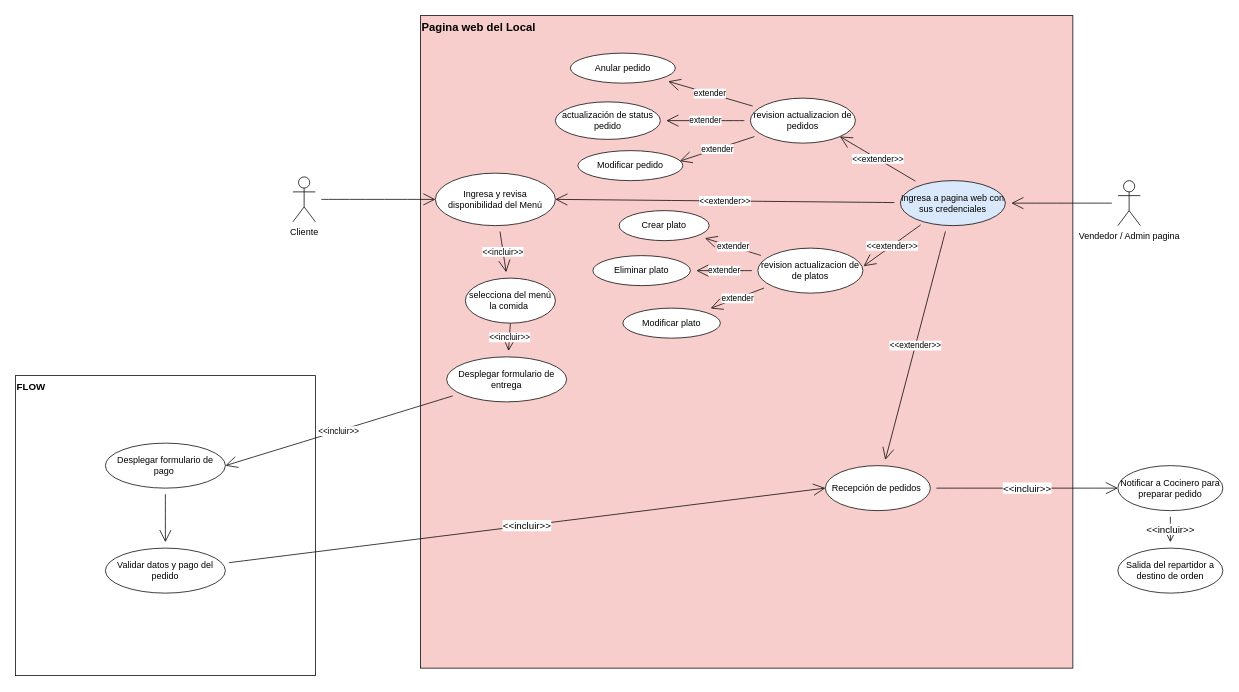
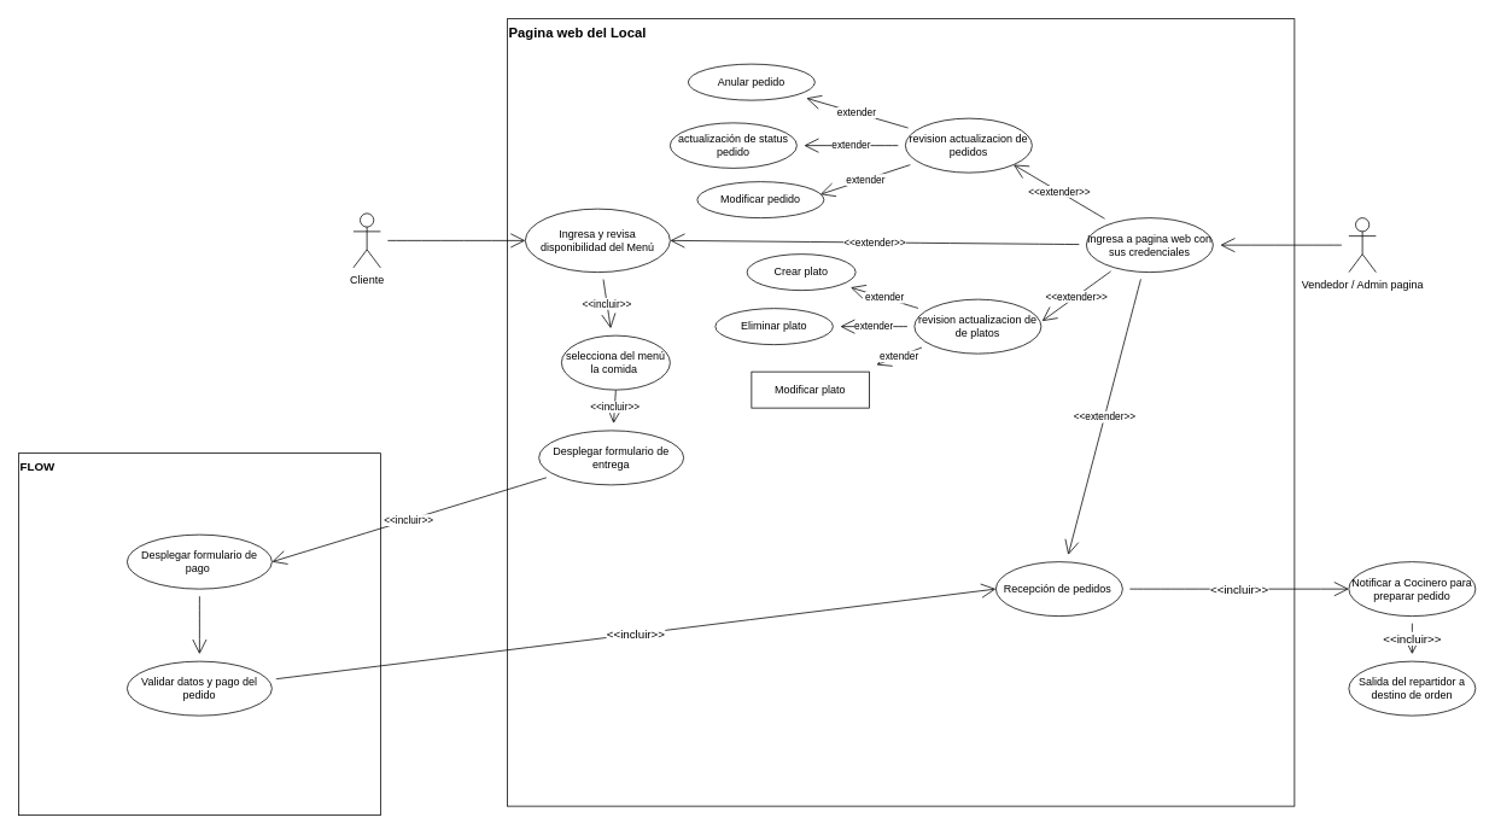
  <mxCell id="0" />
  <mxCell id="1" parent="0" />
- <mxCell id="2" value="Pagina web del Local" style="whiteSpace=wrap;html=1;aspect=fixed;hachureGap=4;pointerEvents=0;align=left;verticalAlign=top;labelBackgroundColor=none;fontStyle=1;fontSize=15;fillColor=#f8cecc;" vertex="1" parent="1"><mxGeometry x="560" y="20" width="870" height="870" as="geometry" /></mxCell>
+ <mxCell id="2" value="Pagina web del Local" style="whiteSpace=wrap;html=1;aspect=fixed;hachureGap=4;pointerEvents=0;align=left;verticalAlign=top;labelBackgroundColor=none;fontStyle=1;fontSize=15;" vertex="1" parent="1"><mxGeometry x="560" y="20" width="870" height="870" as="geometry" /></mxCell>
  <mxCell id="3" value="" style="edgeStyle=none;curved=1;rounded=0;orthogonalLoop=1;jettySize=auto;html=1;endArrow=open;startSize=14;endSize=14;sourcePerimeterSpacing=8;targetPerimeterSpacing=8;entryX=0;entryY=0.5;entryDx=0;entryDy=0;" edge="1" parent="1" source="4" target="7"><mxGeometry relative="1" as="geometry"><mxPoint x="500" y="300" as="targetPoint" /></mxGeometry></mxCell>
  <mxCell id="4" value="Cliente" style="shape=umlActor;verticalLabelPosition=bottom;verticalAlign=top;html=1;outlineConnect=0;hachureGap=4;pointerEvents=0;" vertex="1" parent="1"><mxGeometry x="390" y="235" width="30" height="60" as="geometry" /></mxCell>
  <mxCell id="5" value="&amp;lt;&amp;lt;incluir&amp;gt;&amp;gt;" style="edgeStyle=none;curved=1;rounded=0;orthogonalLoop=1;jettySize=auto;html=1;endArrow=open;startSize=14;endSize=14;sourcePerimeterSpacing=8;targetPerimeterSpacing=8;exitX=0.5;exitY=1;exitDx=0;exitDy=0;" edge="1" parent="1" source="9" target="8"><mxGeometry relative="1" as="geometry"><mxPoint x="910" y="350" as="sourcePoint" /></mxGeometry></mxCell>
  <mxCell id="6" value="&amp;lt;&amp;lt;incluir&amp;gt;&amp;gt;" style="edgeStyle=none;curved=1;rounded=0;orthogonalLoop=1;jettySize=auto;html=1;endArrow=open;startSize=14;endSize=14;sourcePerimeterSpacing=8;targetPerimeterSpacing=8;" edge="1" parent="1" source="7" target="9"><mxGeometry relative="1" as="geometry" /></mxCell>
  <mxCell id="7" value="Ingresa y revisa disponibilidad del Menú" style="ellipse;whiteSpace=wrap;html=1;hachureGap=4;pointerEvents=0;align=center;verticalAlign=middle;" vertex="1" parent="1"><mxGeometry x="580" y="230" width="160" height="70" as="geometry" /></mxCell>
  <mxCell id="8" value="Desplegar formulario de entrega" style="ellipse;whiteSpace=wrap;html=1;hachureGap=4;" vertex="1" parent="1"><mxGeometry x="595" y="475" width="160" height="60" as="geometry" /></mxCell>
  <mxCell id="9" value="selecciona del menú la comida&amp;nbsp;" style="ellipse;whiteSpace=wrap;html=1;hachureGap=4;" vertex="1" parent="1"><mxGeometry x="620" y="370" width="120" height="60" as="geometry" /></mxCell>
  <mxCell id="10" value="" style="edgeStyle=none;curved=1;rounded=0;orthogonalLoop=1;jettySize=auto;html=1;endArrow=open;startSize=14;endSize=14;sourcePerimeterSpacing=8;targetPerimeterSpacing=8;" edge="1" parent="1" source="12" target="16"><mxGeometry relative="1" as="geometry" /></mxCell>
  <mxCell id="11" value="&amp;lt;&amp;lt;extender&amp;gt;&amp;gt;" style="edgeStyle=none;curved=1;rounded=0;orthogonalLoop=1;jettySize=auto;html=1;endArrow=open;startSize=14;endSize=14;sourcePerimeterSpacing=8;targetPerimeterSpacing=8;entryX=1.007;entryY=0.4;entryDx=0;entryDy=0;entryPerimeter=0;exitX=0.193;exitY=0.983;exitDx=0;exitDy=0;exitPerimeter=0;" edge="1" parent="1" source="16" target="20"><mxGeometry relative="1" as="geometry"><mxPoint x="1309.353" y="383.571" as="targetPoint" /></mxGeometry></mxCell>
  <mxCell id="12" value="Vendedor / Admin pagina" style="shape=umlActor;verticalLabelPosition=bottom;verticalAlign=top;html=1;outlineConnect=0;hachureGap=4;pointerEvents=0;" vertex="1" parent="1"><mxGeometry x="1490" y="240" width="30" height="60" as="geometry" /></mxCell>
  <mxCell id="13" value="&amp;lt;&amp;lt;extender&amp;gt;&amp;gt;" style="edgeStyle=none;curved=1;rounded=0;orthogonalLoop=1;jettySize=auto;html=1;endArrow=open;startSize=14;endSize=14;sourcePerimeterSpacing=8;targetPerimeterSpacing=8;entryX=1;entryY=0.5;entryDx=0;entryDy=0;" edge="1" parent="1" source="16" target="7"><mxGeometry relative="1" as="geometry"><mxPoint x="968" y="260" as="targetPoint" /></mxGeometry></mxCell>
  <mxCell id="14" value="&amp;lt;&amp;lt;extender&amp;gt;&amp;gt;" style="edgeStyle=none;curved=1;rounded=0;orthogonalLoop=1;jettySize=auto;html=1;endArrow=open;startSize=14;endSize=14;sourcePerimeterSpacing=8;targetPerimeterSpacing=8;" edge="1" parent="1" source="16" target="22"><mxGeometry relative="1" as="geometry" /></mxCell>
  <mxCell id="15" value="&amp;lt;&amp;lt;extender&amp;gt;&amp;gt;" style="edgeStyle=none;curved=1;rounded=0;orthogonalLoop=1;jettySize=auto;html=1;endArrow=open;startSize=14;endSize=14;sourcePerimeterSpacing=8;targetPerimeterSpacing=8;entryX=1;entryY=1;entryDx=0;entryDy=0;" edge="1" parent="1" source="16" target="26"><mxGeometry relative="1" as="geometry"><mxPoint x="1200" y="168" as="targetPoint" /></mxGeometry></mxCell>
- <mxCell id="16" value="Ingresa a pagina web con sus credenciales" style="ellipse;whiteSpace=wrap;html=1;verticalAlign=middle;hachureGap=4;align=center;fillColor=#dae8fc;" vertex="1" parent="1"><mxGeometry x="1200" y="240" width="140" height="60" as="geometry" /></mxCell>
+ <mxCell id="16" value="Ingresa a pagina web con sus credenciales" style="ellipse;whiteSpace=wrap;html=1;verticalAlign=middle;hachureGap=4;align=center;" vertex="1" parent="1"><mxGeometry x="1200" y="240" width="140" height="60" as="geometry" /></mxCell>
  <mxCell id="17" value="extender" style="edgeStyle=none;curved=1;rounded=0;orthogonalLoop=1;jettySize=auto;html=1;endArrow=open;startSize=14;endSize=14;sourcePerimeterSpacing=8;targetPerimeterSpacing=8;" edge="1" parent="1" source="20" target="30"><mxGeometry relative="1" as="geometry" /></mxCell>
  <mxCell id="18" value="extender" style="edgeStyle=none;curved=1;rounded=0;orthogonalLoop=1;jettySize=auto;html=1;endArrow=open;startSize=14;endSize=14;sourcePerimeterSpacing=8;targetPerimeterSpacing=8;" edge="1" parent="1" source="20" target="31"><mxGeometry relative="1" as="geometry" /></mxCell>
  <mxCell id="19" value="extender" style="edgeStyle=none;curved=1;rounded=0;orthogonalLoop=1;jettySize=auto;html=1;endArrow=open;startSize=14;endSize=14;sourcePerimeterSpacing=8;targetPerimeterSpacing=8;" edge="1" parent="1" source="20" target="32"><mxGeometry relative="1" as="geometry"><mxPoint x="1060" y="452" as="targetPoint" /></mxGeometry></mxCell>
  <mxCell id="20" value="revision actualizacion de de platos" style="ellipse;whiteSpace=wrap;html=1;verticalAlign=middle;hachureGap=4;align=center;" vertex="1" parent="1"><mxGeometry x="1010" y="330" width="140" height="60" as="geometry" /></mxCell>
  <mxCell id="21" value="&amp;lt;&amp;lt;incluir&amp;gt;&amp;gt;" style="edgeStyle=none;curved=1;rounded=0;orthogonalLoop=1;jettySize=auto;html=1;fontSize=13;endArrow=open;startSize=14;endSize=14;sourcePerimeterSpacing=8;targetPerimeterSpacing=8;entryX=0;entryY=0.5;entryDx=0;entryDy=0;" edge="1" parent="1" source="22" target="40"><mxGeometry relative="1" as="geometry"><mxPoint x="1302" y="600" as="targetPoint" /></mxGeometry></mxCell>
  <mxCell id="22" value="Recepción de pedidos&amp;nbsp;" style="ellipse;whiteSpace=wrap;html=1;verticalAlign=middle;hachureGap=4;align=center;" vertex="1" parent="1"><mxGeometry x="1100" y="620" width="140" height="60" as="geometry" /></mxCell>
  <mxCell id="23" value="extender" style="edgeStyle=none;curved=1;rounded=0;orthogonalLoop=1;jettySize=auto;html=1;endArrow=open;startSize=14;endSize=14;sourcePerimeterSpacing=8;targetPerimeterSpacing=8;" edge="1" parent="1" source="26" target="27"><mxGeometry relative="1" as="geometry" /></mxCell>
  <mxCell id="24" value="extender" style="edgeStyle=none;curved=1;rounded=0;orthogonalLoop=1;jettySize=auto;html=1;endArrow=open;startSize=14;endSize=14;sourcePerimeterSpacing=8;targetPerimeterSpacing=8;" edge="1" parent="1" source="26" target="28"><mxGeometry relative="1" as="geometry" /></mxCell>
  <mxCell id="25" value="extender" style="edgeStyle=none;curved=1;rounded=0;orthogonalLoop=1;jettySize=auto;html=1;endArrow=open;startSize=14;endSize=14;sourcePerimeterSpacing=8;targetPerimeterSpacing=8;entryX=0.971;entryY=0.35;entryDx=0;entryDy=0;entryPerimeter=0;" edge="1" parent="1" source="26" target="29"><mxGeometry relative="1" as="geometry"><mxPoint x="1050" y="262" as="targetPoint" /></mxGeometry></mxCell>
  <mxCell id="26" value="revision actualizacion de pedidos" style="ellipse;whiteSpace=wrap;html=1;verticalAlign=middle;hachureGap=4;align=center;" vertex="1" parent="1"><mxGeometry x="1000" y="130" width="140" height="60" as="geometry" /></mxCell>
  <mxCell id="27" value="Anular pedido" style="ellipse;whiteSpace=wrap;html=1;verticalAlign=middle;hachureGap=4;align=center;" vertex="1" parent="1"><mxGeometry x="760" y="70" width="140" height="40" as="geometry" /></mxCell>
  <mxCell id="28" value="actualización de status pedido" style="ellipse;whiteSpace=wrap;html=1;verticalAlign=middle;hachureGap=4;align=center;" vertex="1" parent="1"><mxGeometry x="740" y="135" width="140" height="50" as="geometry" /></mxCell>
  <mxCell id="29" value="Modificar pedido" style="ellipse;whiteSpace=wrap;html=1;verticalAlign=middle;hachureGap=4;align=center;" vertex="1" parent="1"><mxGeometry x="770" y="200" width="140" height="40" as="geometry" /></mxCell>
  <mxCell id="30" value="Crear plato" style="ellipse;whiteSpace=wrap;html=1;hachureGap=4;" vertex="1" parent="1"><mxGeometry x="825" y="280" width="120" height="40" as="geometry" /></mxCell>
  <mxCell id="31" value="Eliminar plato" style="ellipse;whiteSpace=wrap;html=1;verticalAlign=middle;hachureGap=4;align=center;" vertex="1" parent="1"><mxGeometry x="790" y="340" width="130" height="40" as="geometry" /></mxCell>
- <mxCell id="32" value="Modificar plato" style="ellipse;whiteSpace=wrap;html=1;verticalAlign=middle;hachureGap=4;align=center;" vertex="1" parent="1"><mxGeometry x="830" y="410" width="130" height="40" as="geometry" /></mxCell>
+ <mxCell id="32" value="Modificar plato" style="whiteSpace=wrap;html=1;verticalAlign=middle;hachureGap=4;align=center;rounded=0;" vertex="1" parent="1"><mxGeometry x="830" y="410" width="130" height="40" as="geometry" /></mxCell>
  <mxCell id="33" value="FLOW" style="whiteSpace=wrap;html=1;aspect=fixed;hachureGap=4;pointerEvents=0;align=left;verticalAlign=top;labelBackgroundColor=none;fontStyle=1;fontSize=13;" vertex="1" parent="1"><mxGeometry x="20" y="500" width="400" height="400" as="geometry" /></mxCell>
  <mxCell id="34" value="" style="edgeStyle=none;curved=1;rounded=0;orthogonalLoop=1;jettySize=auto;html=1;fontSize=13;endArrow=open;startSize=14;endSize=14;sourcePerimeterSpacing=8;targetPerimeterSpacing=8;" edge="1" parent="1" source="35" target="38"><mxGeometry relative="1" as="geometry" /></mxCell>
  <mxCell id="35" value="Desplegar formulario de pago&amp;nbsp;" style="ellipse;whiteSpace=wrap;html=1;hachureGap=4;" vertex="1" parent="1"><mxGeometry x="140" y="590" width="160" height="60" as="geometry" /></mxCell>
  <mxCell id="36" value="&amp;lt;&amp;lt;incluir&amp;gt;&amp;gt;" style="edgeStyle=none;curved=1;rounded=0;orthogonalLoop=1;jettySize=auto;html=1;endArrow=open;startSize=14;endSize=14;sourcePerimeterSpacing=8;targetPerimeterSpacing=8;entryX=1;entryY=0.5;entryDx=0;entryDy=0;" edge="1" parent="1" source="8" target="35"><mxGeometry relative="1" as="geometry"><mxPoint x="400" y="630" as="targetPoint" /></mxGeometry></mxCell>
  <mxCell id="37" value="&amp;lt;&amp;lt;incluir&amp;gt;&amp;gt;" style="edgeStyle=none;curved=1;rounded=0;orthogonalLoop=1;jettySize=auto;html=1;fontSize=13;endArrow=open;startSize=14;endSize=14;sourcePerimeterSpacing=8;targetPerimeterSpacing=8;entryX=0;entryY=0.5;entryDx=0;entryDy=0;" edge="1" parent="1" source="38" target="22"><mxGeometry relative="1" as="geometry"><mxPoint x="874.836" y="650.861" as="targetPoint" /></mxGeometry></mxCell>
  <mxCell id="38" value="Validar datos y pago del pedido" style="ellipse;whiteSpace=wrap;html=1;hachureGap=4;" vertex="1" parent="1"><mxGeometry x="140" y="730" width="160" height="60" as="geometry" /></mxCell>
  <mxCell id="39" value="&amp;lt;&amp;lt;incluir&amp;gt;&amp;gt;" style="edgeStyle=none;curved=1;rounded=0;orthogonalLoop=1;jettySize=auto;html=1;fontSize=13;endArrow=open;startSize=14;endSize=14;sourcePerimeterSpacing=8;targetPerimeterSpacing=8;" edge="1" parent="1" source="40" target="41"><mxGeometry relative="1" as="geometry" /></mxCell>
  <mxCell id="40" value="Notificar a Cocinero para preparar pedido" style="ellipse;whiteSpace=wrap;html=1;verticalAlign=middle;hachureGap=4;align=center;" vertex="1" parent="1"><mxGeometry x="1490" y="620" width="140" height="60" as="geometry" /></mxCell>
  <mxCell id="41" value="Salida del repartidor a destino de orden" style="ellipse;whiteSpace=wrap;html=1;verticalAlign=middle;hachureGap=4;align=center;" vertex="1" parent="1"><mxGeometry x="1490" y="730" width="140" height="60" as="geometry" /></mxCell>
